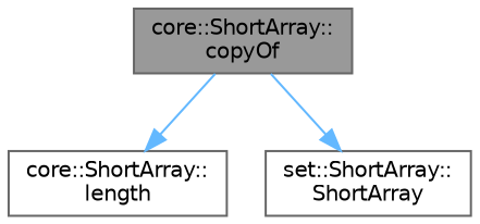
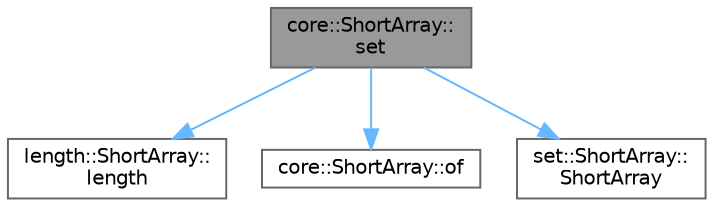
  digraph {
    rankdir=TB
    node [color=grey40 fillcolor=white fontname=Helvetica fontsize=10 shape=box style=filled]
    edge [color=steelblue1 fontname=Helvetica fontsize=10 labelfontname=Helvetica labelfontsize=10 style=solid]
-   n1 [color=gray40 fillcolor=grey60 fontcolor=black height=0.2 label="core::ShortArray::\lcopyOf" width=0.4]
-   n2 [height=0.2 label="core::ShortArray::\llength" width=0.4]
+   n1 [color=gray40 fillcolor=grey60 fontcolor=black height=0.2 label="core::ShortArray::\lset" width=0.4]
+   n2 [height=0.2 label="length::ShortArray::\llength" width=0.4]
+   n3 [height=0.2 label="core::ShortArray::of" width=0.4]
    n4 [height=0.2 label="set::ShortArray::\lShortArray" width=0.4]
    n1 -> n2
+   n1 -> n3
    n1 -> n4
  }
